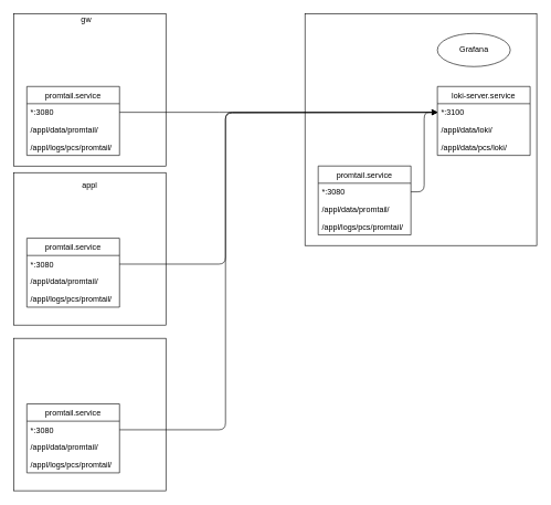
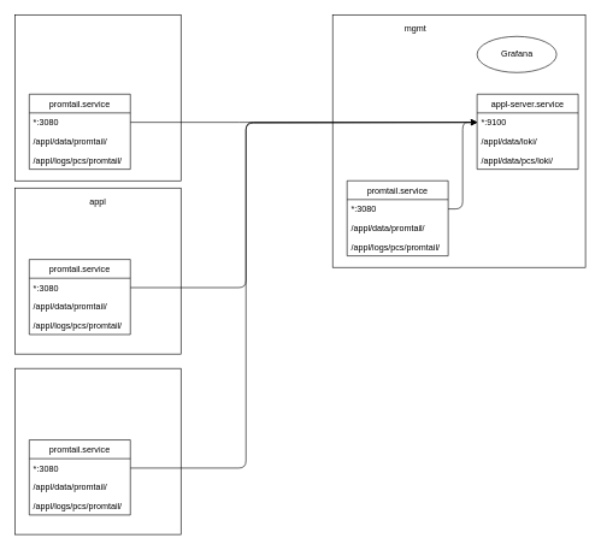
  <mxCell id="0" />
  <mxCell id="1" parent="0" />
  <mxCell id="2" value="" style="group" vertex="1" connectable="0" parent="1"><mxGeometry x="20" y="260" width="230" height="230" as="geometry" /></mxCell>
  <mxCell id="3" value="" style="whiteSpace=wrap;html=1;aspect=fixed;" vertex="1" parent="2"><mxGeometry width="230" height="230" as="geometry" /></mxCell>
  <mxCell id="4" value="appl" style="text;html=1;strokeColor=none;fillColor=none;align=center;verticalAlign=middle;whiteSpace=wrap;rounded=0;" vertex="1" parent="2"><mxGeometry x="45" y="10" width="140" height="20" as="geometry" /></mxCell>
  <mxCell id="5" value="promtail.service" style="swimlane;fontStyle=0;childLayout=stackLayout;horizontal=1;startSize=26;fillColor=none;horizontalStack=0;resizeParent=1;resizeParentMax=0;resizeLast=0;collapsible=1;marginBottom=0;" vertex="1" parent="2"><mxGeometry x="20" y="99" width="140" height="104" as="geometry"><mxRectangle x="250" y="575" width="90" height="26" as="alternateBounds" /></mxGeometry></mxCell>
  <mxCell id="6" value="*:3080" style="text;strokeColor=none;fillColor=none;align=left;verticalAlign=top;spacingLeft=4;spacingRight=4;overflow=hidden;rotatable=0;points=[[0,0.5],[1,0.5]];portConstraint=eastwest;" vertex="1" parent="5"><mxGeometry y="26" width="140" height="26" as="geometry" /></mxCell>
  <mxCell id="7" value="/appl/data/promtail/" style="text;strokeColor=none;fillColor=none;align=left;verticalAlign=top;spacingLeft=4;spacingRight=4;overflow=hidden;rotatable=0;points=[[0,0.5],[1,0.5]];portConstraint=eastwest;" vertex="1" parent="5"><mxGeometry y="52" width="140" height="26" as="geometry" /></mxCell>
  <mxCell id="8" value="/appl/logs/pcs/promtail/" style="text;strokeColor=none;fillColor=none;align=left;verticalAlign=top;spacingLeft=4;spacingRight=4;overflow=hidden;rotatable=0;points=[[0,0.5],[1,0.5]];portConstraint=eastwest;" vertex="1" parent="5"><mxGeometry y="78" width="140" height="26" as="geometry" /></mxCell>
  <mxCell id="9" value="" style="group" vertex="1" connectable="0" parent="1"><mxGeometry x="20" y="20" width="230" height="230" as="geometry" /></mxCell>
  <mxCell id="10" value="" style="whiteSpace=wrap;html=1;aspect=fixed;" vertex="1" parent="9"><mxGeometry width="230" height="230" as="geometry" /></mxCell>
- <mxCell id="11" value="gw" style="text;html=1;strokeColor=none;fillColor=none;align=center;verticalAlign=middle;whiteSpace=wrap;rounded=0;" vertex="1" parent="9"><mxGeometry x="40" width="140" height="20" as="geometry" /></mxCell>
  <mxCell id="12" value="promtail.service" style="swimlane;fontStyle=0;childLayout=stackLayout;horizontal=1;startSize=26;fillColor=none;horizontalStack=0;resizeParent=1;resizeParentMax=0;resizeLast=0;collapsible=1;marginBottom=0;" vertex="1" parent="9"><mxGeometry x="20" y="110" width="140" height="104" as="geometry"><mxRectangle x="250" y="575" width="90" height="26" as="alternateBounds" /></mxGeometry></mxCell>
  <mxCell id="13" value="*:3080" style="text;strokeColor=none;fillColor=none;align=left;verticalAlign=top;spacingLeft=4;spacingRight=4;overflow=hidden;rotatable=0;points=[[0,0.5],[1,0.5]];portConstraint=eastwest;" vertex="1" parent="12"><mxGeometry y="26" width="140" height="26" as="geometry" /></mxCell>
  <mxCell id="14" value="/appl/data/promtail/" style="text;strokeColor=none;fillColor=none;align=left;verticalAlign=top;spacingLeft=4;spacingRight=4;overflow=hidden;rotatable=0;points=[[0,0.5],[1,0.5]];portConstraint=eastwest;" vertex="1" parent="12"><mxGeometry y="52" width="140" height="26" as="geometry" /></mxCell>
  <mxCell id="15" value="/appl/logs/pcs/promtail/" style="text;strokeColor=none;fillColor=none;align=left;verticalAlign=top;spacingLeft=4;spacingRight=4;overflow=hidden;rotatable=0;points=[[0,0.5],[1,0.5]];portConstraint=eastwest;" vertex="1" parent="12"><mxGeometry y="78" width="140" height="26" as="geometry" /></mxCell>
  <mxCell id="16" value="" style="group" vertex="1" connectable="0" parent="1"><mxGeometry x="20" y="510" width="230" height="230" as="geometry" /></mxCell>
  <mxCell id="17" value="" style="whiteSpace=wrap;html=1;aspect=fixed;" vertex="1" parent="16"><mxGeometry width="230" height="230" as="geometry" /></mxCell>
  <mxCell id="18" value="promtail.service" style="swimlane;fontStyle=0;childLayout=stackLayout;horizontal=1;startSize=26;fillColor=none;horizontalStack=0;resizeParent=1;resizeParentMax=0;resizeLast=0;collapsible=1;marginBottom=0;" vertex="1" parent="16"><mxGeometry x="20" y="99" width="140" height="104" as="geometry"><mxRectangle x="250" y="575" width="90" height="26" as="alternateBounds" /></mxGeometry></mxCell>
  <mxCell id="19" value="*:3080" style="text;strokeColor=none;fillColor=none;align=left;verticalAlign=top;spacingLeft=4;spacingRight=4;overflow=hidden;rotatable=0;points=[[0,0.5],[1,0.5]];portConstraint=eastwest;" vertex="1" parent="18"><mxGeometry y="26" width="140" height="26" as="geometry" /></mxCell>
  <mxCell id="20" value="/appl/data/promtail/" style="text;strokeColor=none;fillColor=none;align=left;verticalAlign=top;spacingLeft=4;spacingRight=4;overflow=hidden;rotatable=0;points=[[0,0.5],[1,0.5]];portConstraint=eastwest;" vertex="1" parent="18"><mxGeometry y="52" width="140" height="26" as="geometry" /></mxCell>
  <mxCell id="21" value="/appl/logs/pcs/promtail/" style="text;strokeColor=none;fillColor=none;align=left;verticalAlign=top;spacingLeft=4;spacingRight=4;overflow=hidden;rotatable=0;points=[[0,0.5],[1,0.5]];portConstraint=eastwest;" vertex="1" parent="18"><mxGeometry y="78" width="140" height="26" as="geometry" /></mxCell>
  <mxCell id="22" value="" style="group" vertex="1" connectable="0" parent="1"><mxGeometry x="460" y="20" width="350" height="350" as="geometry" /></mxCell>
  <mxCell id="23" value="" style="whiteSpace=wrap;html=1;aspect=fixed;" vertex="1" parent="22"><mxGeometry width="350" height="350" as="geometry" /></mxCell>
+ <mxCell id="24" value="mgmt" style="text;html=1;strokeColor=none;fillColor=none;align=center;verticalAlign=middle;whiteSpace=wrap;rounded=0;" vertex="1" parent="22"><mxGeometry x="45" y="10" width="140" height="20" as="geometry" /></mxCell>
  <mxCell id="25" value="promtail.service" style="swimlane;fontStyle=0;childLayout=stackLayout;horizontal=1;startSize=26;fillColor=none;horizontalStack=0;resizeParent=1;resizeParentMax=0;resizeLast=0;collapsible=1;marginBottom=0;" vertex="1" parent="22"><mxGeometry x="20" y="230" width="140" height="104" as="geometry"><mxRectangle x="250" y="575" width="90" height="26" as="alternateBounds" /></mxGeometry></mxCell>
  <mxCell id="26" value="*:3080" style="text;strokeColor=none;fillColor=none;align=left;verticalAlign=top;spacingLeft=4;spacingRight=4;overflow=hidden;rotatable=0;points=[[0,0.5],[1,0.5]];portConstraint=eastwest;" vertex="1" parent="25"><mxGeometry y="26" width="140" height="26" as="geometry" /></mxCell>
  <mxCell id="27" value="/appl/data/promtail/" style="text;strokeColor=none;fillColor=none;align=left;verticalAlign=top;spacingLeft=4;spacingRight=4;overflow=hidden;rotatable=0;points=[[0,0.5],[1,0.5]];portConstraint=eastwest;" vertex="1" parent="25"><mxGeometry y="52" width="140" height="26" as="geometry" /></mxCell>
  <mxCell id="28" value="/appl/logs/pcs/promtail/" style="text;strokeColor=none;fillColor=none;align=left;verticalAlign=top;spacingLeft=4;spacingRight=4;overflow=hidden;rotatable=0;points=[[0,0.5],[1,0.5]];portConstraint=eastwest;" vertex="1" parent="25"><mxGeometry y="78" width="140" height="26" as="geometry" /></mxCell>
- <mxCell id="29" value="loki-server.service" style="swimlane;fontStyle=0;childLayout=stackLayout;horizontal=1;startSize=26;fillColor=none;horizontalStack=0;resizeParent=1;resizeParentMax=0;resizeLast=0;collapsible=1;marginBottom=0;" vertex="1" parent="22"><mxGeometry x="200" y="110" width="140" height="104" as="geometry"><mxRectangle x="250" y="575" width="90" height="26" as="alternateBounds" /></mxGeometry></mxCell>
- <mxCell id="30" value="*:3100" style="text;strokeColor=none;fillColor=none;align=left;verticalAlign=top;spacingLeft=4;spacingRight=4;overflow=hidden;rotatable=0;points=[[0,0.5],[1,0.5]];portConstraint=eastwest;" vertex="1" parent="29"><mxGeometry y="26" width="140" height="26" as="geometry" /></mxCell>
+ <mxCell id="29" value="appl-server.service" style="swimlane;fontStyle=0;childLayout=stackLayout;horizontal=1;startSize=26;fillColor=none;horizontalStack=0;resizeParent=1;resizeParentMax=0;resizeLast=0;collapsible=1;marginBottom=0;" vertex="1" parent="22"><mxGeometry x="200" y="110" width="140" height="104" as="geometry"><mxRectangle x="250" y="575" width="90" height="26" as="alternateBounds" /></mxGeometry></mxCell>
+ <mxCell id="30" value="*:9100" style="text;strokeColor=none;fillColor=none;align=left;verticalAlign=top;spacingLeft=4;spacingRight=4;overflow=hidden;rotatable=0;points=[[0,0.5],[1,0.5]];portConstraint=eastwest;" vertex="1" parent="29"><mxGeometry y="26" width="140" height="26" as="geometry" /></mxCell>
  <mxCell id="31" value="/appl/data/loki/" style="text;strokeColor=none;fillColor=none;align=left;verticalAlign=top;spacingLeft=4;spacingRight=4;overflow=hidden;rotatable=0;points=[[0,0.5],[1,0.5]];portConstraint=eastwest;" vertex="1" parent="29"><mxGeometry y="52" width="140" height="26" as="geometry" /></mxCell>
  <mxCell id="32" value="/appl/data/pcs/loki/" style="text;strokeColor=none;fillColor=none;align=left;verticalAlign=top;spacingLeft=4;spacingRight=4;overflow=hidden;rotatable=0;points=[[0,0.5],[1,0.5]];portConstraint=eastwest;" vertex="1" parent="29"><mxGeometry y="78" width="140" height="26" as="geometry" /></mxCell>
  <mxCell id="33" value="Grafana" style="ellipse;html=1;" vertex="1" parent="22"><mxGeometry x="200" y="30" width="110" height="50" as="geometry" /></mxCell>
  <mxCell id="34" value="" style="endArrow=classic;html=1;entryX=0;entryY=0.5;entryDx=0;entryDy=0;exitX=1;exitY=0.5;exitDx=0;exitDy=0;" edge="1" parent="22" source="26" target="30"><mxGeometry width="50" height="50" relative="1" as="geometry"><mxPoint x="-250" y="169" as="sourcePoint" /><mxPoint x="230" y="179" as="targetPoint" /><Array as="points"><mxPoint x="180" y="269" /><mxPoint x="180" y="149" /></Array></mxGeometry></mxCell>
  <mxCell id="35" value="" style="endArrow=classic;html=1;entryX=0;entryY=0.5;entryDx=0;entryDy=0;exitX=1;exitY=0.5;exitDx=0;exitDy=0;" edge="1" parent="1" source="13" target="30"><mxGeometry width="50" height="50" relative="1" as="geometry"><mxPoint x="380" y="580" as="sourcePoint" /><mxPoint x="430" y="530" as="targetPoint" /><Array as="points"><mxPoint x="340" y="169" /></Array></mxGeometry></mxCell>
  <mxCell id="36" value="" style="endArrow=classic;html=1;entryX=0;entryY=0.5;entryDx=0;entryDy=0;exitX=1;exitY=0.5;exitDx=0;exitDy=0;" edge="1" parent="1" source="6" target="30"><mxGeometry width="50" height="50" relative="1" as="geometry"><mxPoint x="190" y="169" as="sourcePoint" /><mxPoint x="670" y="179" as="targetPoint" /><Array as="points"><mxPoint x="340" y="398" /><mxPoint x="340" y="169" /></Array></mxGeometry></mxCell>
  <mxCell id="37" value="" style="endArrow=classic;html=1;entryX=0;entryY=0.5;entryDx=0;entryDy=0;exitX=1;exitY=0.5;exitDx=0;exitDy=0;" edge="1" parent="1" source="19" target="30"><mxGeometry width="50" height="50" relative="1" as="geometry"><mxPoint x="200" y="179" as="sourcePoint" /><mxPoint x="680" y="189" as="targetPoint" /><Array as="points"><mxPoint x="340" y="648" /><mxPoint x="340" y="170" /></Array></mxGeometry></mxCell>
